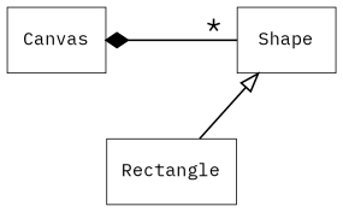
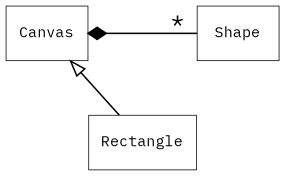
  digraph {
    fontname="IBM Plex Mono"
    nodesep=1
    node [fontname="IBM Plex Mono" fontsize=10 penwidth=0.5 shape=box]
    edge [dir=back fontname="IBM Plex Mono"]
    Canvas
    Shape
    Rectangle
    subgraph sub_1 {
      rank=same
      Canvas
      Shape
    }
    subgraph sub_2 {
      Shape
      Rectangle
    }
    subgraph sub_3 {
      Canvas
      Shape
    }
    Canvas -> Shape [arrowtail=diamond headlabel="* "]
-   Shape -> Rectangle [arrowtail=onormal]
+   Canvas -> Rectangle [arrowtail=onormal]
  }
